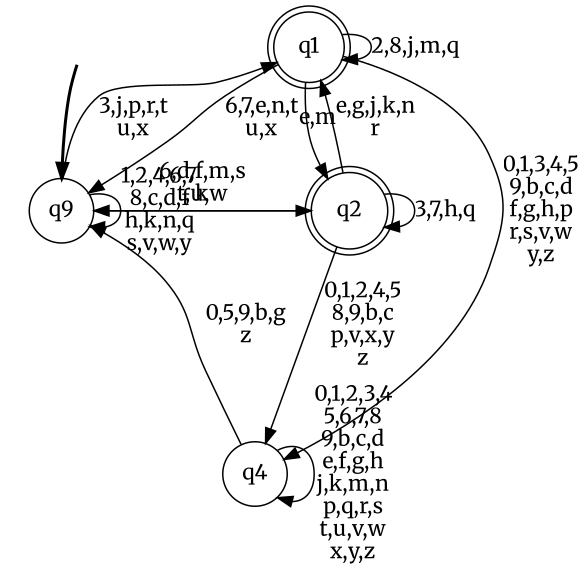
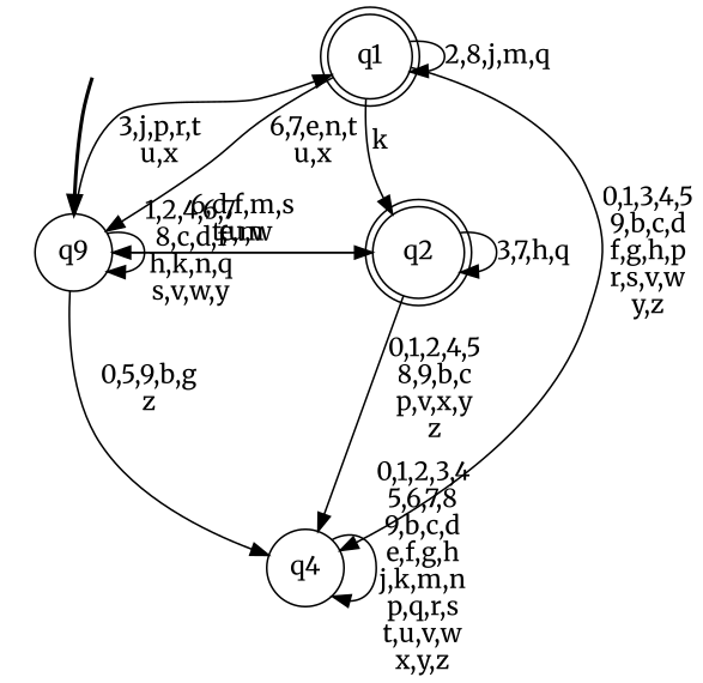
  digraph {
    fontname=Merriweather
    rankdir=TB
    node [fontname=Merriweather shape=circle style=filled color=black fillcolor=white]
    edge [fontname=Merriweather]
    __start0 [height=0 shape=none style=invis width=0 color="" fillcolor=""]
    n2 [label=q9]
    n3 [label=q1 shape=doublecircle style="rounded,filled"]
    n4 [label=q2 shape=doublecircle style="rounded,filled"]
    n5 [label=q4]
    subgraph cluster_1 {
      nodesep=0.15
      ranksep=0.15
      style=invis
      __start0
      n2
    }
    __start0 -> n2 [penwidth=2]
    n2 -> n2 [label="1,2,4,6,7\n8,c,d,f\nh,k,n,q\ns,v,w,y"]
    n2 -> n3 [label="3,j,p,r,t\nu,x"]
-   n2 -> n4 [label=k]
-   n5 -> n2 [label="0,5,9,b,g\nz"]
+   n2 -> n4 [label="e,m"]
+   n2 -> n5 [label="0,5,9,b,g\nz"]
    n3 -> n2 [label="6,7,e,n,t\nu,x"]
    n3 -> n3 [label="2,8,j,m,q"]
-   n3 -> n4 [label="e,m"]
+   n3 -> n4 [label=k]
    n3 -> n5 [label="0,1,3,4,5\n9,b,c,d\nf,g,h,p\nr,s,v,w\ny,z"]
    n4 -> n2 [label="6,d,f,m,s\nt,u,w"]
-   n4 -> n3 [label="e,g,j,k,n\nr"]
    n4 -> n4 [label="3,7,h,q"]
    n4 -> n5 [label="0,1,2,4,5\n8,9,b,c\np,v,x,y\nz"]
    n5 -> n5 [label="0,1,2,3,4\n5,6,7,8\n9,b,c,d\ne,f,g,h\nj,k,m,n\np,q,r,s\nt,u,v,w\nx,y,z"]
  }
